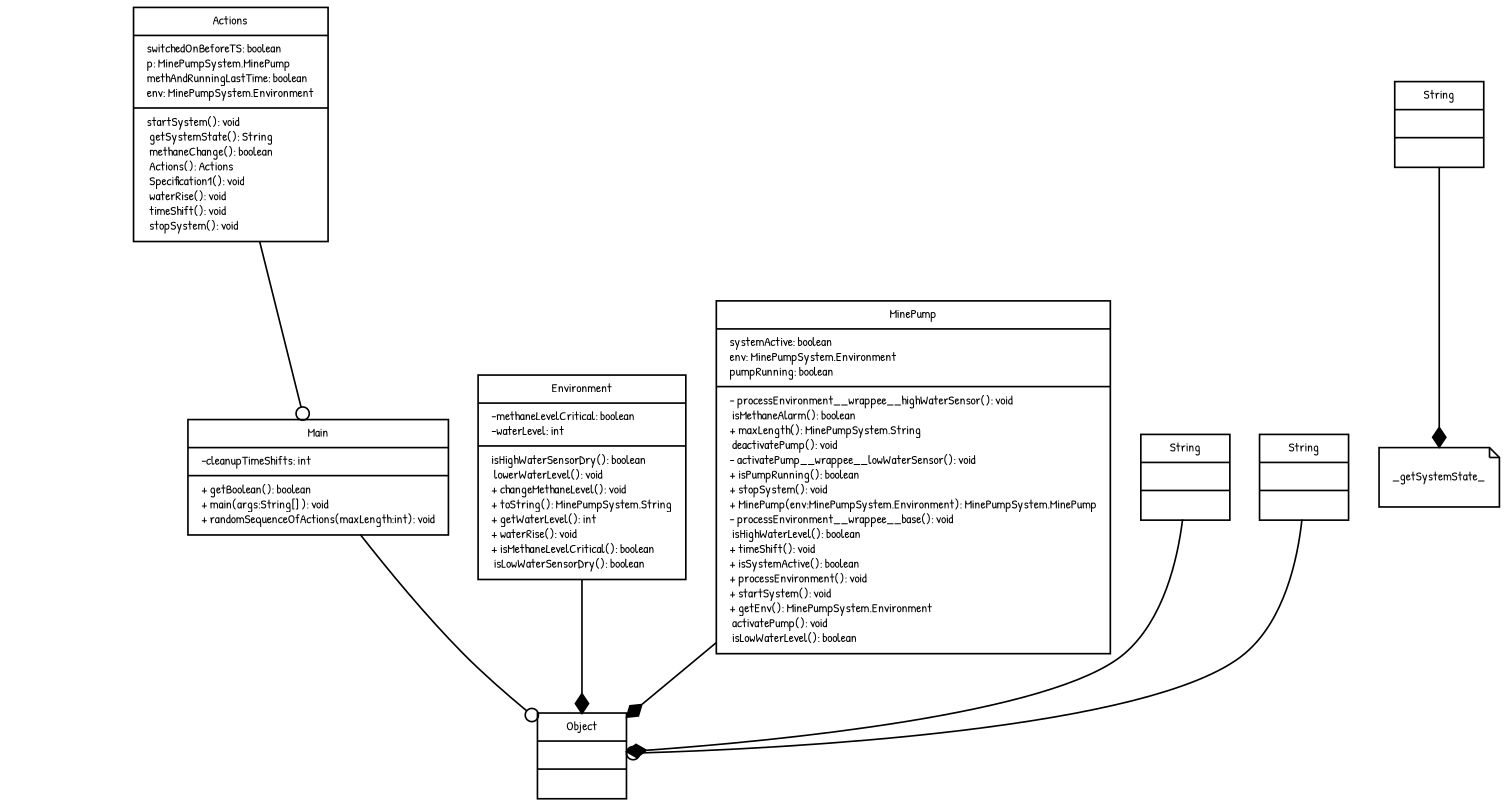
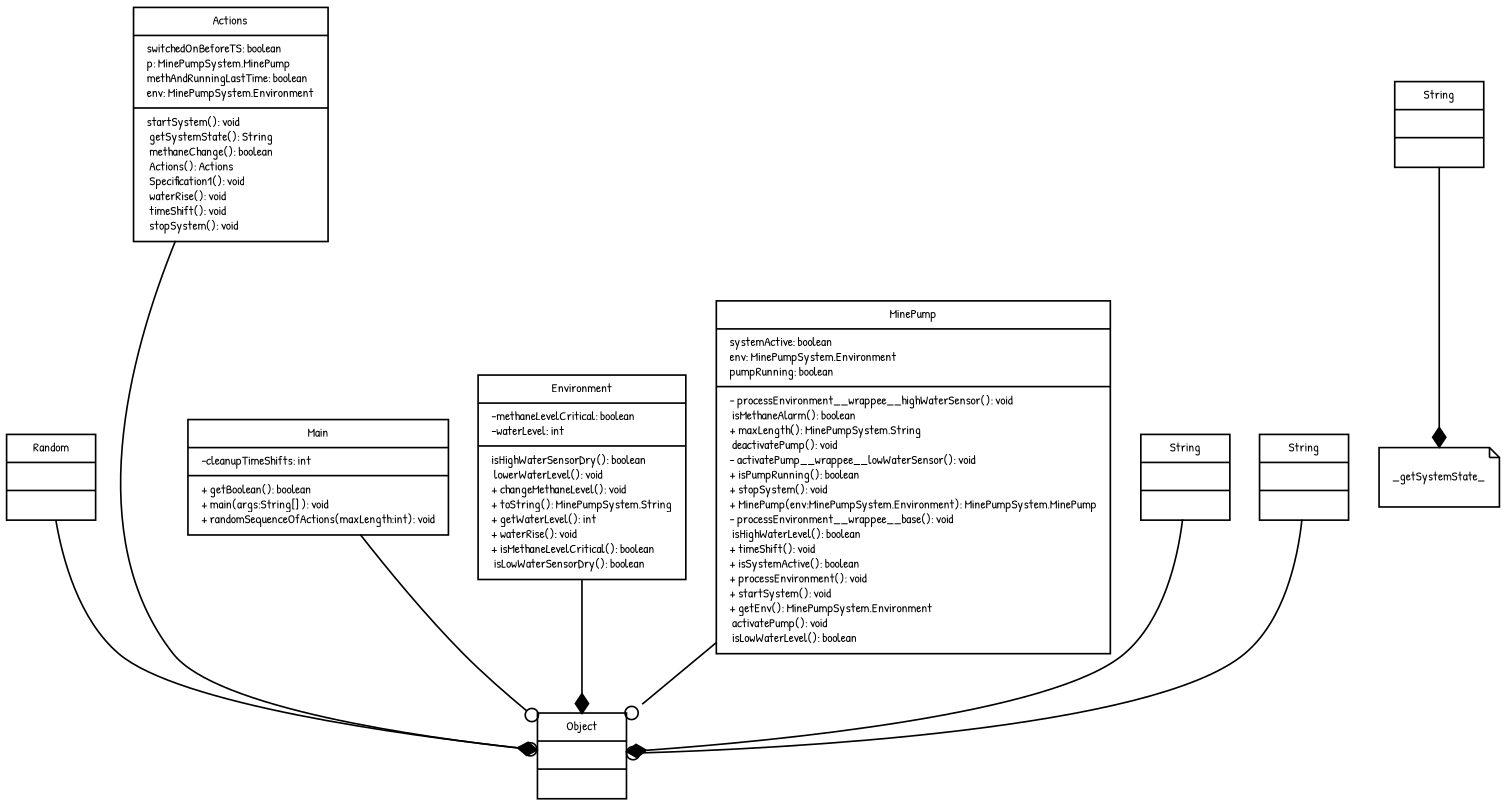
  digraph {
    fontname="Patrick Hand"
    fontsize=8
    node [fontname="Patrick Hand" fontsize=8 shape=record]
    edge [arrowhead=diamond arrowtail=none fontname="Patrick Hand" fontsize=8 style=solid]
+   n1 [label="{Random||}"]
    n2 [label="{Object||}"]
    n3 [label="{Actions|switchedOnBeforeTS: boolean\lp: MinePumpSystem.MinePump\lmethAndRunningLastTime: boolean\lenv: MinePumpSystem.Environment\l| startSystem(): void\l getSystemState(): String\l methaneChange(): boolean\l Actions(): Actions\l Specification1(): void\l waterRise(): void\l timeShift(): void\l stopSystem(): void\l}"]
    n4 [label="{Environment|-methaneLevelCritical: boolean\l-waterLevel: int\l| isHighWaterSensorDry(): boolean\l lowerWaterLevel(): void\l+ changeMethaneLevel(): void\l+ toString(): MinePumpSystem.String\l+ getWaterLevel(): int\l+ waterRise(): void\l+ isMethaneLevelCritical(): boolean\l isLowWaterSensorDry(): boolean\l}"]
    n5 [label="{MinePump|systemActive: boolean\lenv: MinePumpSystem.Environment\lpumpRunning: boolean\l|- processEnvironment__wrappee__highWaterSensor(): void\l isMethaneAlarm(): boolean\l+ maxLength(): MinePumpSystem.String\l deactivatePump(): void\l- activatePump__wrappee__lowWaterSensor(): void\l+ isPumpRunning(): boolean\l+ stopSystem(): void\l+ MinePump(env:MinePumpSystem.Environment): MinePumpSystem.MinePump\l- processEnvironment__wrappee__base(): void\l isHighWaterLevel(): boolean\l+ timeShift(): void\l+ isSystemActive(): boolean\l+ processEnvironment(): void\l+ startSystem(): void\l+ getEnv(): MinePumpSystem.Environment\l activatePump(): void\l isLowWaterLevel(): boolean\l}"]
    n6 [label="{String||}"]
    n7 [label=_getSystemState_ shape=note]
    n8 [label="{String||}"]
    n9 [label="{String||}"]
    n10 [label="{Main|-cleanupTimeShifts: int\l|+ getBoolean(): boolean\l+ main(args:String[] ): void\l+ randomSequenceOfActions(maxLength:int): void\l}"]
-   n3 -> n10 [arrowhead=odot]
+   n1 -> n2
+   n3 -> n2 [arrowhead=odot]
    n4 -> n2
-   n5 -> n2
+   n5 -> n2 [arrowhead=odot]
    n6 -> n7
    n8 -> n2
    n9 -> n2 [arrowhead=odot]
    n10 -> n2 [arrowhead=odot]
  }
